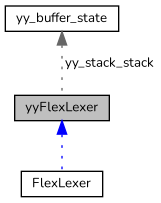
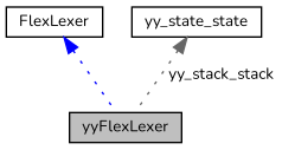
  digraph {
    fontname=Nunito
    node [color=black fillcolor=white fontname=Nunito fontsize=10 shape=record style=filled]
    edge [dir=back fontname=Nunito fontsize=10 labelfontname=Helvetica labelfontsize=10 style=dotted]
    n1 [fillcolor=grey75 fontcolor=black height=0.2 label=yyFlexLexer width=0.4]
    n2 [height=0.2 label=FlexLexer width=0.4]
-   n3 [height=0.2 label=yy_buffer_state width=0.4]
-   n1 -> n2 [color=blue]
+   n3 [height=0.2 label=yy_state_state width=0.4]
+   n2 -> n1 [color=blue]
    n3 -> n1 [color=gray40 label=" yy_stack_stack"]
  }
